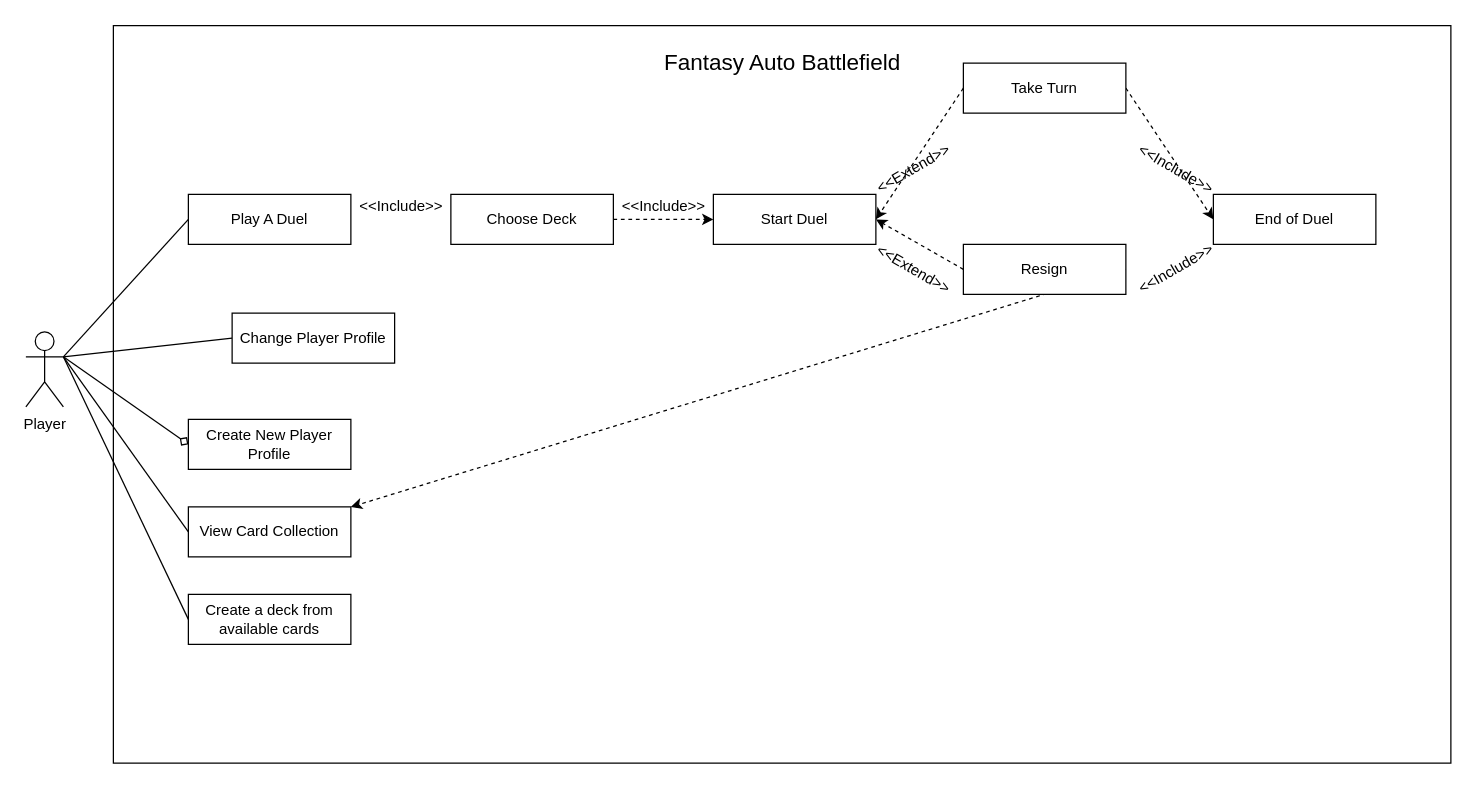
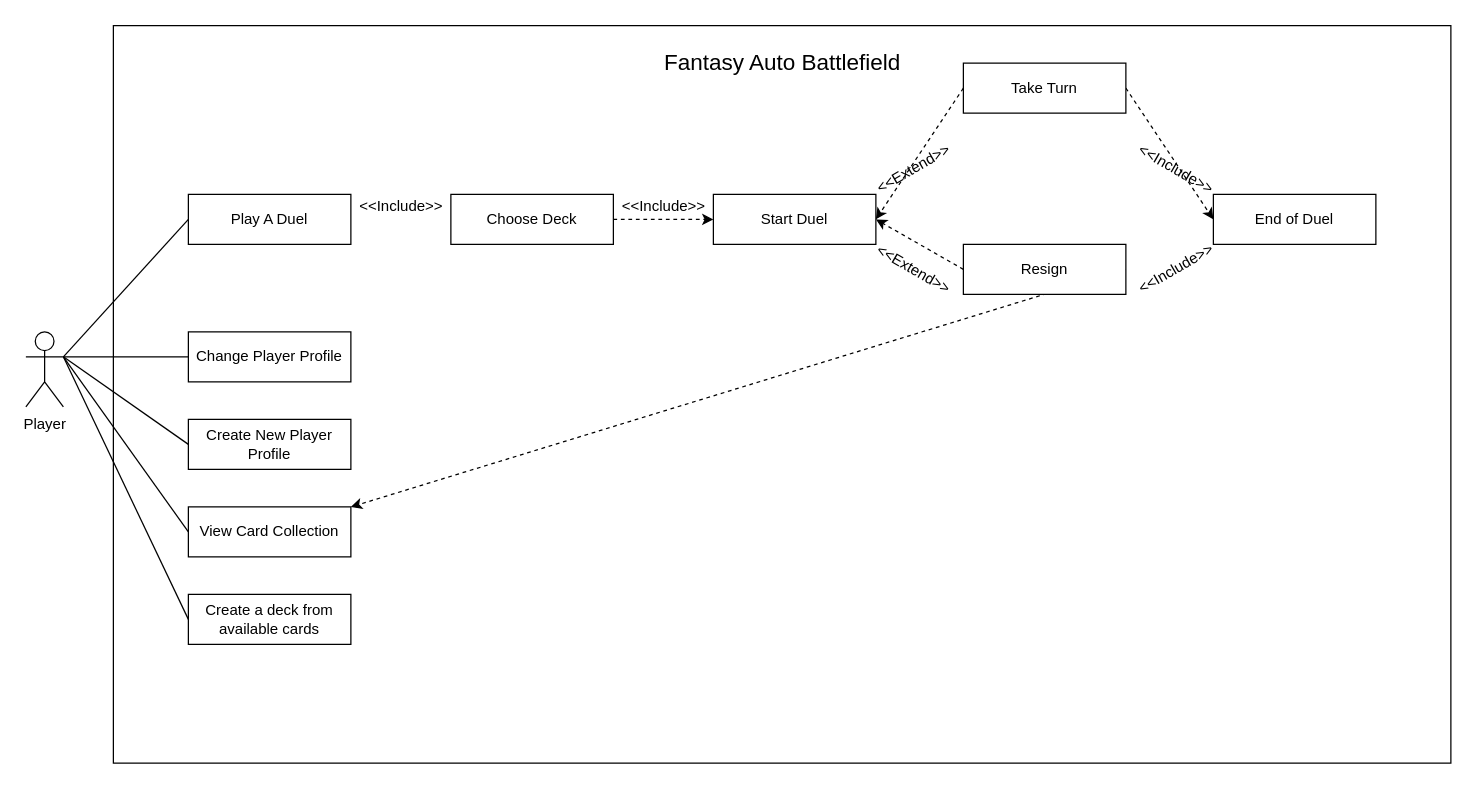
  <mxCell id="0" />
  <mxCell id="1" parent="0" />
  <mxCell id="2" value="" style="rounded=0;whiteSpace=wrap;html=1;" vertex="1" parent="1"><mxGeometry x="90" y="20" width="1070" height="590" as="geometry" /></mxCell>
  <mxCell id="3" style="rounded=0;orthogonalLoop=1;jettySize=auto;html=1;exitX=1;exitY=0.333;exitDx=0;exitDy=0;exitPerimeter=0;entryX=0;entryY=0.5;entryDx=0;entryDy=0;endArrow=none;endFill=0;" edge="1" parent="1" source="8" target="9"><mxGeometry relative="1" as="geometry" /></mxCell>
  <mxCell id="4" style="edgeStyle=none;rounded=0;orthogonalLoop=1;jettySize=auto;html=1;exitX=1;exitY=0.333;exitDx=0;exitDy=0;exitPerimeter=0;entryX=0;entryY=0.5;entryDx=0;entryDy=0;endArrow=none;endFill=0;" edge="1" parent="1" source="8" target="10"><mxGeometry relative="1" as="geometry" /></mxCell>
  <mxCell id="5" style="edgeStyle=none;rounded=0;orthogonalLoop=1;jettySize=auto;html=1;exitX=1;exitY=0.333;exitDx=0;exitDy=0;exitPerimeter=0;entryX=0;entryY=0.5;entryDx=0;entryDy=0;endArrow=none;endFill=0;" edge="1" parent="1" source="8" target="11"><mxGeometry relative="1" as="geometry" /></mxCell>
- <mxCell id="6" style="edgeStyle=none;rounded=0;orthogonalLoop=1;jettySize=auto;html=1;exitX=1;exitY=0.333;exitDx=0;exitDy=0;exitPerimeter=0;entryX=0;entryY=0.5;entryDx=0;entryDy=0;endArrow=diamond;endFill=0;" edge="1" parent="1" source="8" target="28"><mxGeometry relative="1" as="geometry" /></mxCell>
+ <mxCell id="6" style="edgeStyle=none;rounded=0;orthogonalLoop=1;jettySize=auto;html=1;exitX=1;exitY=0.333;exitDx=0;exitDy=0;exitPerimeter=0;entryX=0;entryY=0.5;entryDx=0;entryDy=0;endArrow=none;endFill=0;" edge="1" parent="1" source="8" target="28"><mxGeometry relative="1" as="geometry" /></mxCell>
  <mxCell id="7" style="edgeStyle=none;rounded=0;orthogonalLoop=1;jettySize=auto;html=1;exitX=1;exitY=0.333;exitDx=0;exitDy=0;exitPerimeter=0;entryX=0;entryY=0.5;entryDx=0;entryDy=0;endArrow=none;endFill=0;" edge="1" parent="1" source="8" target="30"><mxGeometry relative="1" as="geometry" /></mxCell>
  <mxCell id="8" value="Player" style="shape=umlActor;verticalLabelPosition=bottom;verticalAlign=top;html=1;outlineConnect=0;" vertex="1" parent="1"><mxGeometry x="20" y="265" width="30" height="60" as="geometry" /></mxCell>
  <mxCell id="9" value="Play A Duel" style="rounded=0;whiteSpace=wrap;html=1;" vertex="1" parent="1"><mxGeometry x="150" y="155" width="130" height="40" as="geometry" /></mxCell>
  <mxCell id="10" value="View Card Collection" style="rounded=0;whiteSpace=wrap;html=1;" vertex="1" parent="1"><mxGeometry x="150" y="405" width="130" height="40" as="geometry" /></mxCell>
  <mxCell id="11" value="Create a deck from available cards" style="rounded=0;whiteSpace=wrap;html=1;" vertex="1" parent="1"><mxGeometry x="150" y="475" width="130" height="40" as="geometry" /></mxCell>
  <mxCell id="12" style="edgeStyle=none;rounded=0;orthogonalLoop=1;jettySize=auto;html=1;exitX=1;exitY=0.5;exitDx=0;exitDy=0;entryX=0;entryY=0.5;entryDx=0;entryDy=0;dashed=1;endArrow=classic;endFill=1;" edge="1" parent="1" source="13" target="14"><mxGeometry relative="1" as="geometry" /></mxCell>
  <mxCell id="13" value="Choose Deck" style="rounded=0;whiteSpace=wrap;html=1;" vertex="1" parent="1"><mxGeometry x="360" y="155" width="130" height="40" as="geometry" /></mxCell>
  <mxCell id="14" value="Start Duel" style="rounded=0;whiteSpace=wrap;html=1;" vertex="1" parent="1"><mxGeometry x="570" y="155" width="130" height="40" as="geometry" /></mxCell>
  <mxCell id="15" style="edgeStyle=none;rounded=0;orthogonalLoop=1;jettySize=auto;html=1;exitX=0;exitY=0.5;exitDx=0;exitDy=0;entryX=1;entryY=0.5;entryDx=0;entryDy=0;dashed=1;endArrow=classic;endFill=1;" edge="1" parent="1" source="17" target="14"><mxGeometry relative="1" as="geometry" /></mxCell>
  <mxCell id="16" style="edgeStyle=none;rounded=0;orthogonalLoop=1;jettySize=auto;html=1;exitX=1;exitY=0.5;exitDx=0;exitDy=0;entryX=0;entryY=0.5;entryDx=0;entryDy=0;dashed=1;endArrow=classic;endFill=1;" edge="1" parent="1" source="17" target="18"><mxGeometry relative="1" as="geometry" /></mxCell>
  <mxCell id="17" value="Take Turn" style="rounded=0;whiteSpace=wrap;html=1;" vertex="1" parent="1"><mxGeometry x="770" y="50" width="130" height="40" as="geometry" /></mxCell>
  <mxCell id="18" value="End of Duel" style="rounded=0;whiteSpace=wrap;html=1;" vertex="1" parent="1"><mxGeometry x="970" y="155" width="130" height="40" as="geometry" /></mxCell>
  <mxCell id="19" style="edgeStyle=none;rounded=0;orthogonalLoop=1;jettySize=auto;html=1;exitX=0;exitY=0.5;exitDx=0;exitDy=0;dashed=1;endArrow=classic;endFill=1;" edge="1" parent="1" source="21"><mxGeometry relative="1" as="geometry"><mxPoint x="700" y="175" as="targetPoint" /></mxGeometry></mxCell>
  <mxCell id="20" style="edgeStyle=none;rounded=0;orthogonalLoop=1;jettySize=auto;html=1;exitX=1;exitY=0.5;exitDx=0;exitDy=0;dashed=1;endArrow=classic;endFill=1;" edge="1" parent="1" source="21" target="10"><mxGeometry relative="1" as="geometry"><mxPoint x="950" y="175" as="targetPoint" /></mxGeometry></mxCell>
  <mxCell id="21" value="Resign" style="rounded=0;whiteSpace=wrap;html=1;" vertex="1" parent="1"><mxGeometry x="770" y="195" width="130" height="40" as="geometry" /></mxCell>
  <mxCell id="22" value="&amp;lt;&amp;lt;Include&amp;gt;&amp;gt;" style="text;html=1;align=center;verticalAlign=middle;resizable=0;points=[];autosize=1;strokeColor=none;fillColor=none;" vertex="1" parent="1"><mxGeometry x="280" y="155" width="80" height="20" as="geometry" /></mxCell>
  <mxCell id="23" value="&amp;lt;&amp;lt;Include&amp;gt;&amp;gt;" style="text;html=1;align=center;verticalAlign=middle;resizable=0;points=[];autosize=1;strokeColor=none;fillColor=none;" vertex="1" parent="1"><mxGeometry x="490" y="155" width="80" height="20" as="geometry" /></mxCell>
  <mxCell id="24" value="&amp;lt;&amp;lt;Include&amp;gt;&amp;gt;" style="text;html=1;align=center;verticalAlign=middle;resizable=0;points=[];autosize=1;strokeColor=none;fillColor=none;rotation=30;" vertex="1" parent="1"><mxGeometry x="900" y="125" width="80" height="20" as="geometry" /></mxCell>
  <mxCell id="25" value="&amp;lt;&amp;lt;Include&amp;gt;&amp;gt;" style="text;html=1;align=center;verticalAlign=middle;resizable=0;points=[];autosize=1;strokeColor=none;fillColor=none;rotation=-30;" vertex="1" parent="1"><mxGeometry x="900" y="205" width="80" height="20" as="geometry" /></mxCell>
  <mxCell id="26" value="&amp;lt;&amp;lt;Extend&amp;gt;&amp;gt;" style="text;html=1;align=center;verticalAlign=middle;resizable=0;points=[];autosize=1;strokeColor=none;fillColor=none;rotation=-30;" vertex="1" parent="1"><mxGeometry x="690" y="125" width="80" height="20" as="geometry" /></mxCell>
  <mxCell id="27" value="&amp;lt;&amp;lt;Extend&amp;gt;&amp;gt;" style="text;html=1;align=center;verticalAlign=middle;resizable=0;points=[];autosize=1;strokeColor=none;fillColor=none;rotation=30;" vertex="1" parent="1"><mxGeometry x="690" y="205" width="80" height="20" as="geometry" /></mxCell>
  <mxCell id="28" value="Create New Player Profile" style="rounded=0;whiteSpace=wrap;html=1;" vertex="1" parent="1"><mxGeometry x="150" y="335" width="130" height="40" as="geometry" /></mxCell>
  <mxCell id="29" value="&lt;span style=&quot;font-size: 18px&quot;&gt;Fantasy Auto Battlefield&lt;/span&gt;" style="text;html=1;align=center;verticalAlign=middle;resizable=0;points=[];autosize=1;strokeColor=none;fillColor=none;" vertex="1" parent="1"><mxGeometry x="525" y="40" width="200" height="20" as="geometry" /></mxCell>
- <mxCell id="30" value="Change Player Profile" style="rounded=0;whiteSpace=wrap;html=1;" vertex="1" parent="1"><mxGeometry x="185" y="250" width="130" height="40" as="geometry" /></mxCell>
+ <mxCell id="30" value="Change Player Profile" style="rounded=0;whiteSpace=wrap;html=1;" vertex="1" parent="1"><mxGeometry x="150" y="265" width="130" height="40" as="geometry" /></mxCell>
